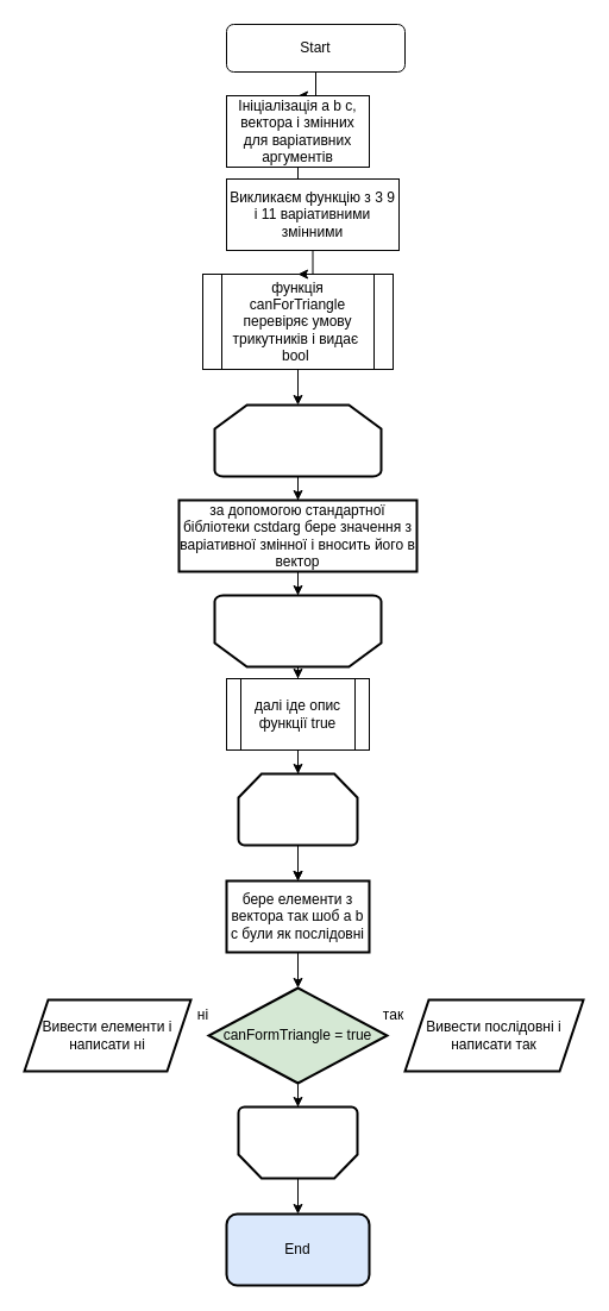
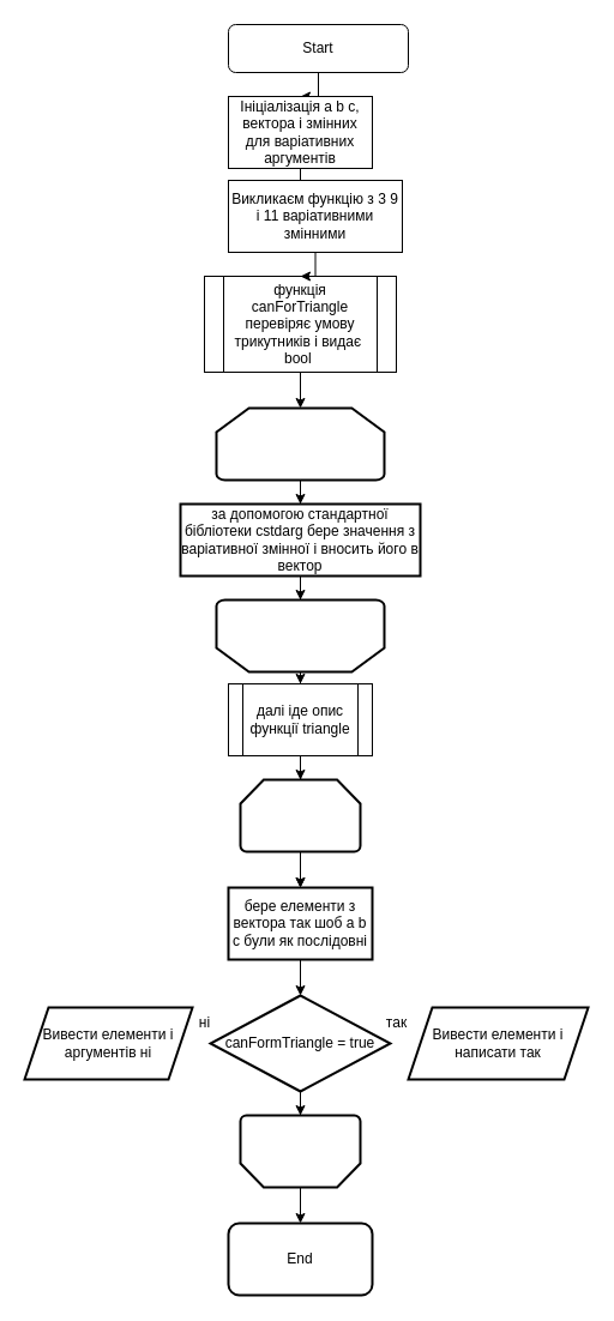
  <mxCell id="0" />
  <mxCell id="1" parent="0" />
  <mxCell id="2" value="" style="edgeStyle=orthogonalEdgeStyle;rounded=0;orthogonalLoop=1;jettySize=auto;html=1;" edge="1" parent="1" source="3" target="5"><mxGeometry relative="1" as="geometry" /></mxCell>
  <mxCell id="3" value="Start" style="rounded=1;whiteSpace=wrap;html=1;fontSize=12;glass=0;strokeWidth=1;shadow=0;" vertex="1" parent="1"><mxGeometry x="190" y="20" width="150" height="40" as="geometry" /></mxCell>
  <mxCell id="4" value="" style="edgeStyle=orthogonalEdgeStyle;rounded=0;orthogonalLoop=1;jettySize=auto;html=1;" edge="1" parent="1" source="5" target="32"><mxGeometry relative="1" as="geometry" /></mxCell>
  <mxCell id="5" value="Ініціалізація a b c, вектора і змінних для варіативних аргументів" style="rounded=0;whiteSpace=wrap;html=1;" vertex="1" parent="1"><mxGeometry x="190" y="80" width="120" height="60" as="geometry" /></mxCell>
  <mxCell id="6" value="" style="edgeStyle=orthogonalEdgeStyle;rounded=0;orthogonalLoop=1;jettySize=auto;html=1;" edge="1" parent="1" source="7" target="9"><mxGeometry relative="1" as="geometry" /></mxCell>
  <mxCell id="7" value="функція canForTriangle перевіряє умову трикутників і видає&amp;nbsp; bool&amp;nbsp;" style="shape=process;whiteSpace=wrap;html=1;backgroundOutline=1;" vertex="1" parent="1"><mxGeometry x="170" y="230" width="160" height="80" as="geometry" /></mxCell>
  <mxCell id="8" value="" style="edgeStyle=orthogonalEdgeStyle;rounded=0;orthogonalLoop=1;jettySize=auto;html=1;" edge="1" parent="1" source="9" target="11"><mxGeometry relative="1" as="geometry" /></mxCell>
  <mxCell id="9" value="" style="strokeWidth=2;html=1;shape=mxgraph.flowchart.loop_limit;whiteSpace=wrap;" vertex="1" parent="1"><mxGeometry x="180" y="340" width="140" height="60" as="geometry" /></mxCell>
  <mxCell id="10" value="" style="edgeStyle=orthogonalEdgeStyle;rounded=0;orthogonalLoop=1;jettySize=auto;html=1;" edge="1" parent="1" source="11" target="14"><mxGeometry relative="1" as="geometry" /></mxCell>
  <mxCell id="11" value="за допомогою стандартної бібліотеки cstdarg бере значення з варіативної змінної і вносить його в вектор" style="whiteSpace=wrap;html=1;strokeWidth=2;" vertex="1" parent="1"><mxGeometry x="150" y="420" width="200" height="60" as="geometry" /></mxCell>
  <mxCell id="12" value="" style="edgeStyle=orthogonalEdgeStyle;rounded=0;orthogonalLoop=1;jettySize=auto;html=1;" edge="1" parent="1" source="25" target="17"><mxGeometry relative="1" as="geometry" /></mxCell>
  <mxCell id="13" value="" style="edgeStyle=orthogonalEdgeStyle;rounded=0;orthogonalLoop=1;jettySize=auto;html=1;" edge="1" parent="1" source="14" target="27"><mxGeometry relative="1" as="geometry" /></mxCell>
  <mxCell id="14" value="" style="strokeWidth=2;html=1;shape=mxgraph.flowchart.loop_limit;whiteSpace=wrap;rotation=-180;" vertex="1" parent="1"><mxGeometry x="180" y="500" width="140" height="60" as="geometry" /></mxCell>
  <mxCell id="15" value="" style="edgeStyle=orthogonalEdgeStyle;rounded=0;orthogonalLoop=1;jettySize=auto;html=1;" edge="1" parent="1" source="25" target="17"><mxGeometry relative="1" as="geometry" /></mxCell>
  <mxCell id="16" value="" style="edgeStyle=orthogonalEdgeStyle;rounded=0;orthogonalLoop=1;jettySize=auto;html=1;" edge="1" parent="1" source="17" target="19"><mxGeometry relative="1" as="geometry" /></mxCell>
  <mxCell id="17" value="бере елементи з вектора так шоб a b c були як послідовні" style="whiteSpace=wrap;html=1;strokeWidth=2;" vertex="1" parent="1"><mxGeometry x="190" y="740" width="120" height="60" as="geometry" /></mxCell>
  <mxCell id="18" value="" style="edgeStyle=orthogonalEdgeStyle;rounded=0;orthogonalLoop=1;jettySize=auto;html=1;" edge="1" parent="1" source="19" target="29"><mxGeometry relative="1" as="geometry" /></mxCell>
- <mxCell id="19" value="canFormTriangle = true" style="rhombus;whiteSpace=wrap;html=1;strokeWidth=2;fillColor=#d5e8d4;" vertex="1" parent="1"><mxGeometry x="175" y="830" width="150" height="80" as="geometry" /></mxCell>
- <mxCell id="20" value="Вивести послідовні і написати так" style="shape=parallelogram;perimeter=parallelogramPerimeter;whiteSpace=wrap;html=1;fixedSize=1;strokeWidth=2;" vertex="1" parent="1"><mxGeometry x="340" y="840" width="150" height="60" as="geometry" /></mxCell>
+ <mxCell id="19" value="canFormTriangle = true" style="rhombus;whiteSpace=wrap;html=1;strokeWidth=2;" vertex="1" parent="1"><mxGeometry x="175" y="830" width="150" height="80" as="geometry" /></mxCell>
+ <mxCell id="20" value="Вивести елементи і написати так" style="shape=parallelogram;perimeter=parallelogramPerimeter;whiteSpace=wrap;html=1;fixedSize=1;strokeWidth=2;" vertex="1" parent="1"><mxGeometry x="340" y="840" width="150" height="60" as="geometry" /></mxCell>
  <mxCell id="21" value="так" style="text;html=1;align=center;verticalAlign=middle;resizable=0;points=[];autosize=1;strokeColor=none;fillColor=none;" vertex="1" parent="1"><mxGeometry x="310" y="838" width="40" height="30" as="geometry" /></mxCell>
  <mxCell id="22" value="ні" style="text;html=1;align=center;verticalAlign=middle;resizable=0;points=[];autosize=1;strokeColor=none;fillColor=none;" vertex="1" parent="1"><mxGeometry x="155" y="838" width="30" height="30" as="geometry" /></mxCell>
- <mxCell id="23" value="Вивести елементи і написати ні" style="shape=parallelogram;perimeter=parallelogramPerimeter;whiteSpace=wrap;html=1;fixedSize=1;strokeWidth=2;" vertex="1" parent="1"><mxGeometry x="20" y="840" width="140" height="60" as="geometry" /></mxCell>
+ <mxCell id="23" value="Вивести елементи і аргументів ні" style="shape=parallelogram;perimeter=parallelogramPerimeter;whiteSpace=wrap;html=1;fixedSize=1;strokeWidth=2;" vertex="1" parent="1"><mxGeometry x="20" y="840" width="140" height="60" as="geometry" /></mxCell>
  <mxCell id="24" value="" style="edgeStyle=orthogonalEdgeStyle;rounded=0;orthogonalLoop=1;jettySize=auto;html=1;" edge="1" parent="1" target="25"><mxGeometry relative="1" as="geometry"><mxPoint x="250" y="640" as="sourcePoint" /><mxPoint x="250" y="740" as="targetPoint" /></mxGeometry></mxCell>
  <mxCell id="25" value="" style="strokeWidth=2;html=1;shape=mxgraph.flowchart.loop_limit;whiteSpace=wrap;" vertex="1" parent="1"><mxGeometry x="200" y="650" width="100" height="60" as="geometry" /></mxCell>
  <mxCell id="26" value="" style="edgeStyle=orthogonalEdgeStyle;rounded=0;orthogonalLoop=1;jettySize=auto;html=1;" edge="1" parent="1" source="27" target="25"><mxGeometry relative="1" as="geometry" /></mxCell>
- <mxCell id="27" value="далі іде опис функції true" style="shape=process;whiteSpace=wrap;html=1;backgroundOutline=1;" vertex="1" parent="1"><mxGeometry x="190" y="570" width="120" height="60" as="geometry" /></mxCell>
+ <mxCell id="27" value="далі іде опис функції triangle" style="shape=process;whiteSpace=wrap;html=1;backgroundOutline=1;" vertex="1" parent="1"><mxGeometry x="190" y="570" width="120" height="60" as="geometry" /></mxCell>
  <mxCell id="28" value="" style="edgeStyle=orthogonalEdgeStyle;rounded=0;orthogonalLoop=1;jettySize=auto;html=1;" edge="1" parent="1" source="29" target="30"><mxGeometry relative="1" as="geometry" /></mxCell>
  <mxCell id="29" value="" style="strokeWidth=2;html=1;shape=mxgraph.flowchart.loop_limit;whiteSpace=wrap;rotation=-180;" vertex="1" parent="1"><mxGeometry x="200" y="930" width="100" height="60" as="geometry" /></mxCell>
- <mxCell id="30" value="End" style="rounded=1;whiteSpace=wrap;html=1;strokeWidth=2;fillColor=#dae8fc;" vertex="1" parent="1"><mxGeometry x="190" y="1020" width="120" height="60" as="geometry" /></mxCell>
+ <mxCell id="30" value="End" style="rounded=1;whiteSpace=wrap;html=1;strokeWidth=2;" vertex="1" parent="1"><mxGeometry x="190" y="1020" width="120" height="60" as="geometry" /></mxCell>
  <mxCell id="31" value="" style="edgeStyle=orthogonalEdgeStyle;rounded=0;orthogonalLoop=1;jettySize=auto;html=1;" edge="1" parent="1" source="32" target="7"><mxGeometry relative="1" as="geometry" /></mxCell>
  <mxCell id="32" value="Викликаєм функцію з 3 9 і 11 варіативними змінними" style="rounded=0;whiteSpace=wrap;html=1;" vertex="1" parent="1"><mxGeometry x="190" y="150" width="145" height="60" as="geometry" /></mxCell>
